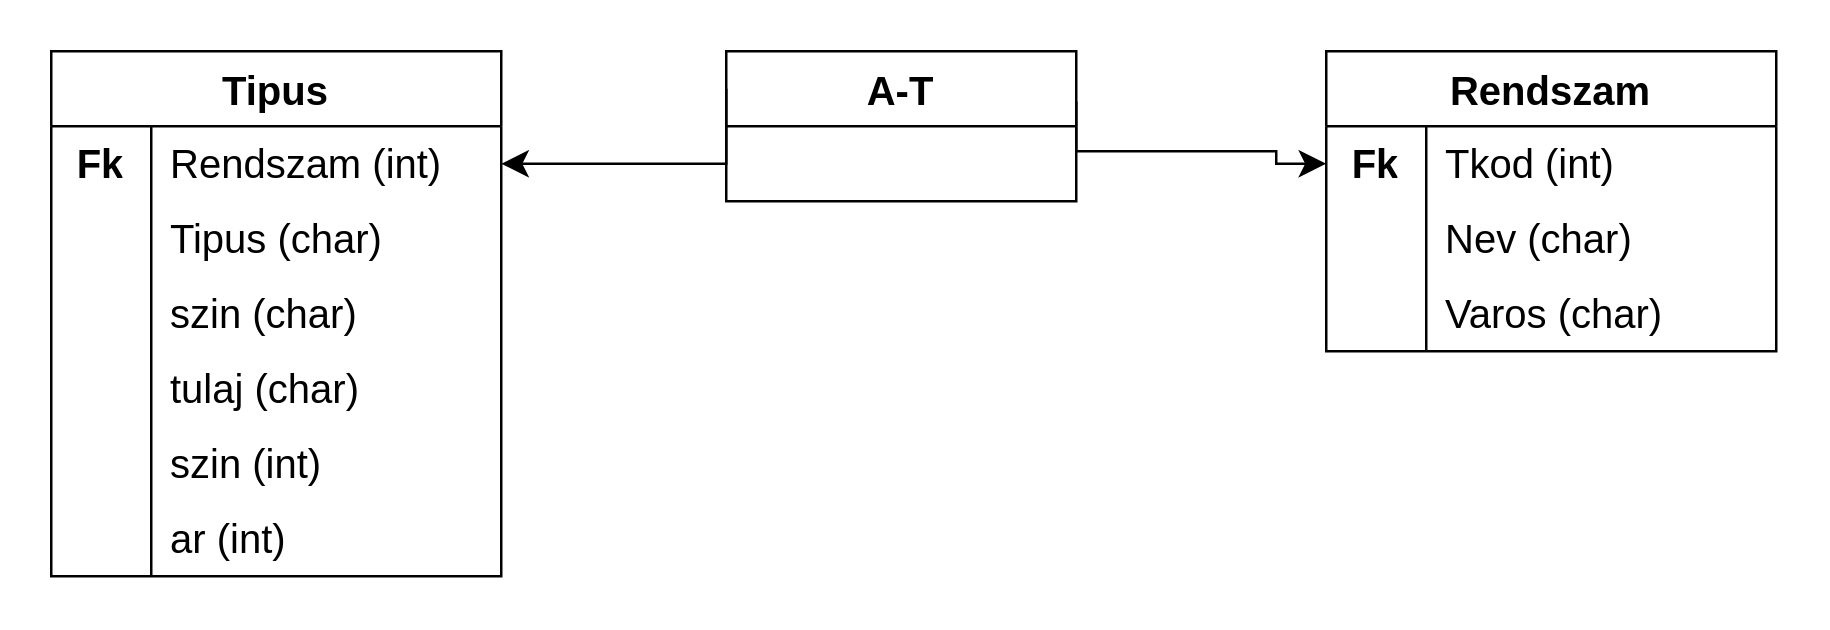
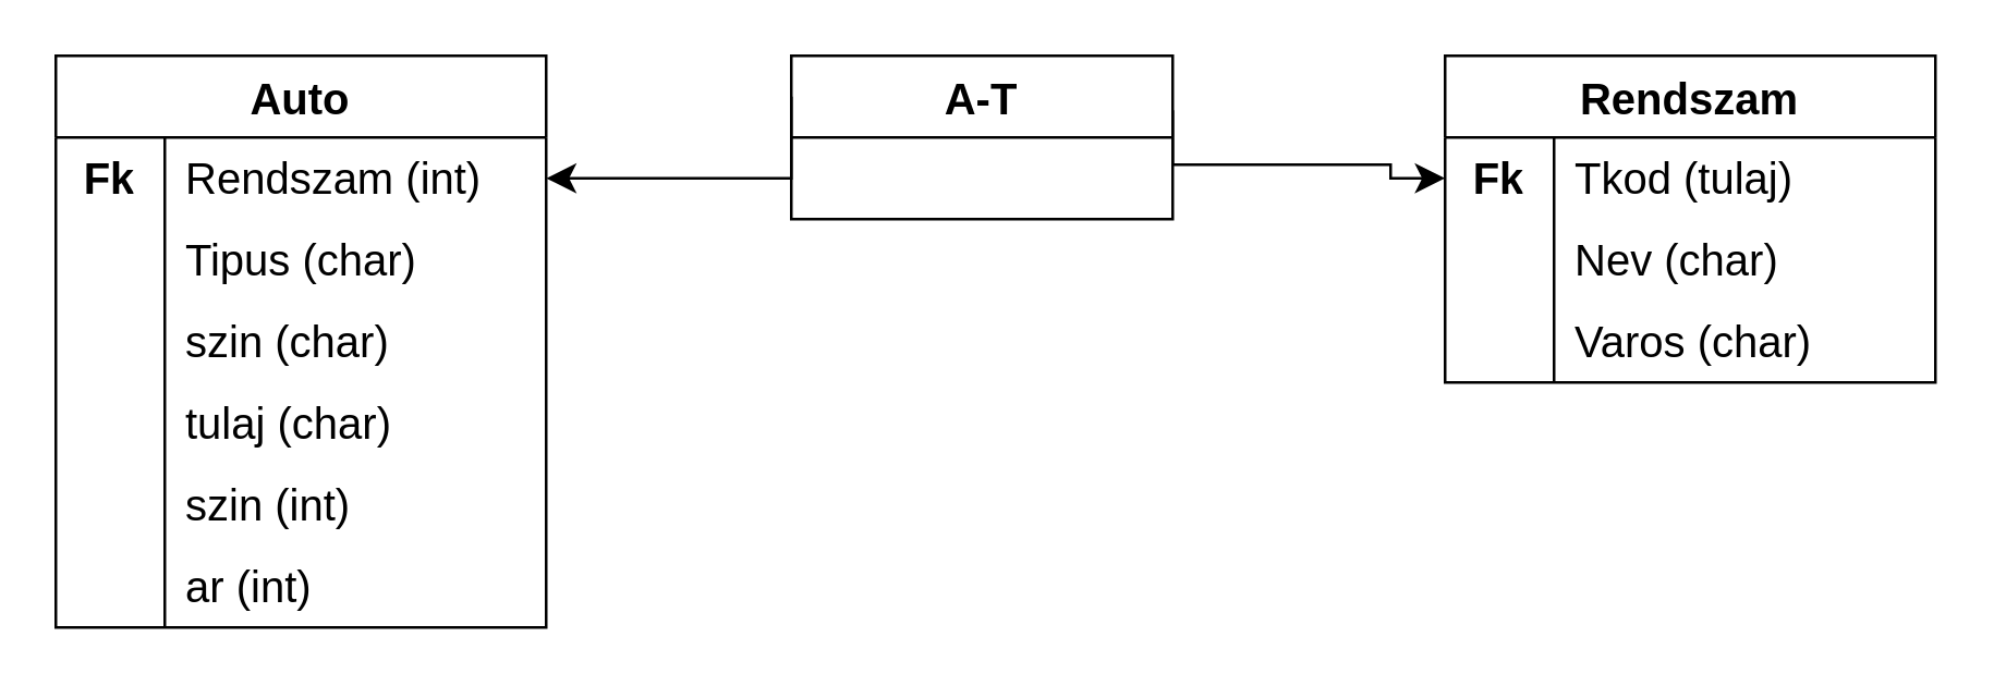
  <mxCell id="0" />
  <mxCell id="1" parent="0" />
  <mxCell id="2" value="Rendszam" style="shape=table;startSize=30;container=1;collapsible=0;childLayout=tableLayout;fixedRows=1;rowLines=0;fontStyle=1;strokeColor=default;fontSize=16;" parent="1" vertex="1"><mxGeometry x="530" y="20" width="180" height="120" as="geometry" /></mxCell>
  <mxCell id="3" value="" style="shape=tableRow;horizontal=0;startSize=0;swimlaneHead=0;swimlaneBody=0;top=0;left=0;bottom=0;right=0;collapsible=0;dropTarget=0;fillColor=none;points=[[0,0.5],[1,0.5]];portConstraint=eastwest;strokeColor=inherit;fontSize=16;" parent="2" vertex="1"><mxGeometry y="30" width="180" height="30" as="geometry" /></mxCell>
  <mxCell id="4" value="&lt;b&gt;Fk&lt;/b&gt;" style="shape=partialRectangle;html=1;whiteSpace=wrap;connectable=0;fillColor=none;top=0;left=0;bottom=0;right=0;overflow=hidden;pointerEvents=1;strokeColor=inherit;fontSize=16;" parent="3" vertex="1"><mxGeometry width="40" height="30" as="geometry"><mxRectangle width="40" height="30" as="alternateBounds" /></mxGeometry></mxCell>
- <mxCell id="5" value="Tkod (int)" style="shape=partialRectangle;html=1;whiteSpace=wrap;connectable=0;fillColor=none;top=0;left=0;bottom=0;right=0;align=left;spacingLeft=6;overflow=hidden;strokeColor=inherit;fontSize=16;" parent="3" vertex="1"><mxGeometry x="40" width="140" height="30" as="geometry"><mxRectangle width="140" height="30" as="alternateBounds" /></mxGeometry></mxCell>
+ <mxCell id="5" value="Tkod (tulaj)" style="shape=partialRectangle;html=1;whiteSpace=wrap;connectable=0;fillColor=none;top=0;left=0;bottom=0;right=0;align=left;spacingLeft=6;overflow=hidden;strokeColor=inherit;fontSize=16;" parent="3" vertex="1"><mxGeometry x="40" width="140" height="30" as="geometry"><mxRectangle width="140" height="30" as="alternateBounds" /></mxGeometry></mxCell>
  <mxCell id="6" value="" style="shape=tableRow;horizontal=0;startSize=0;swimlaneHead=0;swimlaneBody=0;top=0;left=0;bottom=0;right=0;collapsible=0;dropTarget=0;fillColor=none;points=[[0,0.5],[1,0.5]];portConstraint=eastwest;strokeColor=inherit;fontSize=16;" parent="2" vertex="1"><mxGeometry y="60" width="180" height="30" as="geometry" /></mxCell>
  <mxCell id="7" value="" style="shape=partialRectangle;html=1;whiteSpace=wrap;connectable=0;fillColor=none;top=0;left=0;bottom=0;right=0;overflow=hidden;strokeColor=inherit;fontSize=16;" parent="6" vertex="1"><mxGeometry width="40" height="30" as="geometry"><mxRectangle width="40" height="30" as="alternateBounds" /></mxGeometry></mxCell>
  <mxCell id="8" value="Nev (char)" style="shape=partialRectangle;html=1;whiteSpace=wrap;connectable=0;fillColor=none;top=0;left=0;bottom=0;right=0;align=left;spacingLeft=6;overflow=hidden;strokeColor=inherit;fontSize=16;" parent="6" vertex="1"><mxGeometry x="40" width="140" height="30" as="geometry"><mxRectangle width="140" height="30" as="alternateBounds" /></mxGeometry></mxCell>
  <mxCell id="9" value="" style="shape=tableRow;horizontal=0;startSize=0;swimlaneHead=0;swimlaneBody=0;top=0;left=0;bottom=0;right=0;collapsible=0;dropTarget=0;fillColor=none;points=[[0,0.5],[1,0.5]];portConstraint=eastwest;strokeColor=inherit;fontSize=16;" parent="2" vertex="1"><mxGeometry y="90" width="180" height="30" as="geometry" /></mxCell>
  <mxCell id="10" value="" style="shape=partialRectangle;html=1;whiteSpace=wrap;connectable=0;fillColor=none;top=0;left=0;bottom=0;right=0;overflow=hidden;strokeColor=inherit;fontSize=16;" parent="9" vertex="1"><mxGeometry width="40" height="30" as="geometry"><mxRectangle width="40" height="30" as="alternateBounds" /></mxGeometry></mxCell>
  <mxCell id="11" value="Varos (char)" style="shape=partialRectangle;html=1;whiteSpace=wrap;connectable=0;fillColor=none;top=0;left=0;bottom=0;right=0;align=left;spacingLeft=6;overflow=hidden;strokeColor=inherit;fontSize=16;" parent="9" vertex="1"><mxGeometry x="40" width="140" height="30" as="geometry"><mxRectangle width="140" height="30" as="alternateBounds" /></mxGeometry></mxCell>
- <mxCell id="12" value="Tipus" style="shape=table;startSize=30;container=1;collapsible=0;childLayout=tableLayout;fixedRows=1;rowLines=0;fontStyle=1;strokeColor=default;fontSize=16;" parent="1" vertex="1"><mxGeometry x="20" y="20" width="180" height="210" as="geometry" /></mxCell>
+ <mxCell id="12" value="Auto" style="shape=table;startSize=30;container=1;collapsible=0;childLayout=tableLayout;fixedRows=1;rowLines=0;fontStyle=1;strokeColor=default;fontSize=16;" parent="1" vertex="1"><mxGeometry x="20" y="20" width="180" height="210" as="geometry" /></mxCell>
  <mxCell id="13" value="" style="shape=tableRow;horizontal=0;startSize=0;swimlaneHead=0;swimlaneBody=0;top=0;left=0;bottom=0;right=0;collapsible=0;dropTarget=0;fillColor=none;points=[[0,0.5],[1,0.5]];portConstraint=eastwest;strokeColor=inherit;fontSize=16;" parent="12" vertex="1"><mxGeometry y="30" width="180" height="30" as="geometry" /></mxCell>
  <mxCell id="14" value="&lt;b&gt;Fk&lt;/b&gt;" style="shape=partialRectangle;html=1;whiteSpace=wrap;connectable=0;fillColor=none;top=0;left=0;bottom=0;right=0;overflow=hidden;pointerEvents=1;strokeColor=inherit;fontSize=16;" parent="13" vertex="1"><mxGeometry width="40" height="30" as="geometry"><mxRectangle width="40" height="30" as="alternateBounds" /></mxGeometry></mxCell>
  <mxCell id="15" value="Rendszam (int)" style="shape=partialRectangle;html=1;whiteSpace=wrap;connectable=0;fillColor=none;top=0;left=0;bottom=0;right=0;align=left;spacingLeft=6;overflow=hidden;strokeColor=inherit;fontSize=16;" parent="13" vertex="1"><mxGeometry x="40" width="140" height="30" as="geometry"><mxRectangle width="140" height="30" as="alternateBounds" /></mxGeometry></mxCell>
  <mxCell id="16" value="" style="shape=tableRow;horizontal=0;startSize=0;swimlaneHead=0;swimlaneBody=0;top=0;left=0;bottom=0;right=0;collapsible=0;dropTarget=0;fillColor=none;points=[[0,0.5],[1,0.5]];portConstraint=eastwest;strokeColor=inherit;fontSize=16;" parent="12" vertex="1"><mxGeometry y="60" width="180" height="30" as="geometry" /></mxCell>
  <mxCell id="17" value="" style="shape=partialRectangle;html=1;whiteSpace=wrap;connectable=0;fillColor=none;top=0;left=0;bottom=0;right=0;overflow=hidden;strokeColor=inherit;fontSize=16;" parent="16" vertex="1"><mxGeometry width="40" height="30" as="geometry"><mxRectangle width="40" height="30" as="alternateBounds" /></mxGeometry></mxCell>
  <mxCell id="18" value="Tipus (char)" style="shape=partialRectangle;html=1;whiteSpace=wrap;connectable=0;fillColor=none;top=0;left=0;bottom=0;right=0;align=left;spacingLeft=6;overflow=hidden;strokeColor=inherit;fontSize=16;" parent="16" vertex="1"><mxGeometry x="40" width="140" height="30" as="geometry"><mxRectangle width="140" height="30" as="alternateBounds" /></mxGeometry></mxCell>
  <mxCell id="19" value="" style="shape=tableRow;horizontal=0;startSize=0;swimlaneHead=0;swimlaneBody=0;top=0;left=0;bottom=0;right=0;collapsible=0;dropTarget=0;fillColor=none;points=[[0,0.5],[1,0.5]];portConstraint=eastwest;strokeColor=inherit;fontSize=16;" parent="12" vertex="1"><mxGeometry y="90" width="180" height="30" as="geometry" /></mxCell>
  <mxCell id="20" value="" style="shape=partialRectangle;html=1;whiteSpace=wrap;connectable=0;fillColor=none;top=0;left=0;bottom=0;right=0;overflow=hidden;strokeColor=inherit;fontSize=16;" parent="19" vertex="1"><mxGeometry width="40" height="30" as="geometry"><mxRectangle width="40" height="30" as="alternateBounds" /></mxGeometry></mxCell>
  <mxCell id="21" value="szin (char)" style="shape=partialRectangle;html=1;whiteSpace=wrap;connectable=0;fillColor=none;top=0;left=0;bottom=0;right=0;align=left;spacingLeft=6;overflow=hidden;strokeColor=inherit;fontSize=16;" parent="19" vertex="1"><mxGeometry x="40" width="140" height="30" as="geometry"><mxRectangle width="140" height="30" as="alternateBounds" /></mxGeometry></mxCell>
  <mxCell id="22" style="shape=tableRow;horizontal=0;startSize=0;swimlaneHead=0;swimlaneBody=0;top=0;left=0;bottom=0;right=0;collapsible=0;dropTarget=0;fillColor=none;points=[[0,0.5],[1,0.5]];portConstraint=eastwest;strokeColor=inherit;fontSize=16;" parent="12" vertex="1"><mxGeometry y="120" width="180" height="30" as="geometry" /></mxCell>
  <mxCell id="23" style="shape=partialRectangle;html=1;whiteSpace=wrap;connectable=0;fillColor=none;top=0;left=0;bottom=0;right=0;overflow=hidden;strokeColor=inherit;fontSize=16;" parent="22" vertex="1"><mxGeometry width="40" height="30" as="geometry"><mxRectangle width="40" height="30" as="alternateBounds" /></mxGeometry></mxCell>
  <mxCell id="24" value="tulaj (char)" style="shape=partialRectangle;html=1;whiteSpace=wrap;connectable=0;fillColor=none;top=0;left=0;bottom=0;right=0;align=left;spacingLeft=6;overflow=hidden;strokeColor=inherit;fontSize=16;" parent="22" vertex="1"><mxGeometry x="40" width="140" height="30" as="geometry"><mxRectangle width="140" height="30" as="alternateBounds" /></mxGeometry></mxCell>
  <mxCell id="25" style="shape=tableRow;horizontal=0;startSize=0;swimlaneHead=0;swimlaneBody=0;top=0;left=0;bottom=0;right=0;collapsible=0;dropTarget=0;fillColor=none;points=[[0,0.5],[1,0.5]];portConstraint=eastwest;strokeColor=inherit;fontSize=16;" parent="12" vertex="1"><mxGeometry y="150" width="180" height="30" as="geometry" /></mxCell>
  <mxCell id="26" style="shape=partialRectangle;html=1;whiteSpace=wrap;connectable=0;fillColor=none;top=0;left=0;bottom=0;right=0;overflow=hidden;strokeColor=inherit;fontSize=16;" parent="25" vertex="1"><mxGeometry width="40" height="30" as="geometry"><mxRectangle width="40" height="30" as="alternateBounds" /></mxGeometry></mxCell>
  <mxCell id="27" value="szin (int)" style="shape=partialRectangle;html=1;whiteSpace=wrap;connectable=0;fillColor=none;top=0;left=0;bottom=0;right=0;align=left;spacingLeft=6;overflow=hidden;strokeColor=inherit;fontSize=16;" parent="25" vertex="1"><mxGeometry x="40" width="140" height="30" as="geometry"><mxRectangle width="140" height="30" as="alternateBounds" /></mxGeometry></mxCell>
  <mxCell id="28" style="shape=tableRow;horizontal=0;startSize=0;swimlaneHead=0;swimlaneBody=0;top=0;left=0;bottom=0;right=0;collapsible=0;dropTarget=0;fillColor=none;points=[[0,0.5],[1,0.5]];portConstraint=eastwest;strokeColor=inherit;fontSize=16;" parent="12" vertex="1"><mxGeometry y="180" width="180" height="30" as="geometry" /></mxCell>
  <mxCell id="29" style="shape=partialRectangle;html=1;whiteSpace=wrap;connectable=0;fillColor=none;top=0;left=0;bottom=0;right=0;overflow=hidden;strokeColor=inherit;fontSize=16;" parent="28" vertex="1"><mxGeometry width="40" height="30" as="geometry"><mxRectangle width="40" height="30" as="alternateBounds" /></mxGeometry></mxCell>
  <mxCell id="30" value="ar (int)" style="shape=partialRectangle;html=1;whiteSpace=wrap;connectable=0;fillColor=none;top=0;left=0;bottom=0;right=0;align=left;spacingLeft=6;overflow=hidden;strokeColor=inherit;fontSize=16;" parent="28" vertex="1"><mxGeometry x="40" width="140" height="30" as="geometry"><mxRectangle width="140" height="30" as="alternateBounds" /></mxGeometry></mxCell>
  <mxCell id="31" value="A-T" style="shape=table;startSize=30;container=1;collapsible=0;childLayout=tableLayout;fixedRows=1;rowLines=0;fontStyle=1;strokeColor=default;fontSize=16;" parent="1" vertex="1"><mxGeometry x="290" y="20" width="140" height="60" as="geometry" /></mxCell>
  <mxCell id="32" value="" style="shape=tableRow;horizontal=0;startSize=0;swimlaneHead=0;swimlaneBody=0;top=0;left=0;bottom=0;right=0;collapsible=0;dropTarget=0;fillColor=none;points=[[0,0.5],[1,0.5]];portConstraint=eastwest;strokeColor=inherit;fontSize=16;" parent="31" vertex="1"><mxGeometry y="30" width="140" height="30" as="geometry" /></mxCell>
  <mxCell id="33" value="" style="shape=partialRectangle;html=1;whiteSpace=wrap;connectable=0;fillColor=none;top=0;left=0;bottom=0;right=0;align=left;spacingLeft=6;overflow=hidden;strokeColor=inherit;fontSize=16;" parent="32" vertex="1"><mxGeometry width="140" height="30" as="geometry"><mxRectangle width="140" height="30" as="alternateBounds" /></mxGeometry></mxCell>
  <mxCell id="34" value="" style="edgeStyle=elbowEdgeStyle;elbow=vertical;endArrow=classic;html=1;curved=0;rounded=0;endSize=8;startSize=8;entryX=1;entryY=0.5;entryDx=0;entryDy=0;" parent="1" target="13" edge="1"><mxGeometry width="50" height="50" relative="1" as="geometry"><mxPoint x="290" y="35" as="sourcePoint" /><mxPoint x="220" y="65" as="targetPoint" /><Array as="points"><mxPoint x="260" y="65" /></Array></mxGeometry></mxCell>
  <mxCell id="35" value="" style="edgeStyle=segmentEdgeStyle;endArrow=classic;html=1;curved=0;rounded=0;endSize=8;startSize=8;entryX=0;entryY=0.5;entryDx=0;entryDy=0;" parent="1" target="3" edge="1"><mxGeometry width="50" height="50" relative="1" as="geometry"><mxPoint x="430" y="40" as="sourcePoint" /><mxPoint x="480" y="-10" as="targetPoint" /><Array as="points"><mxPoint x="430" y="60" /><mxPoint x="510" y="60" /><mxPoint x="510" y="65" /></Array></mxGeometry></mxCell>
